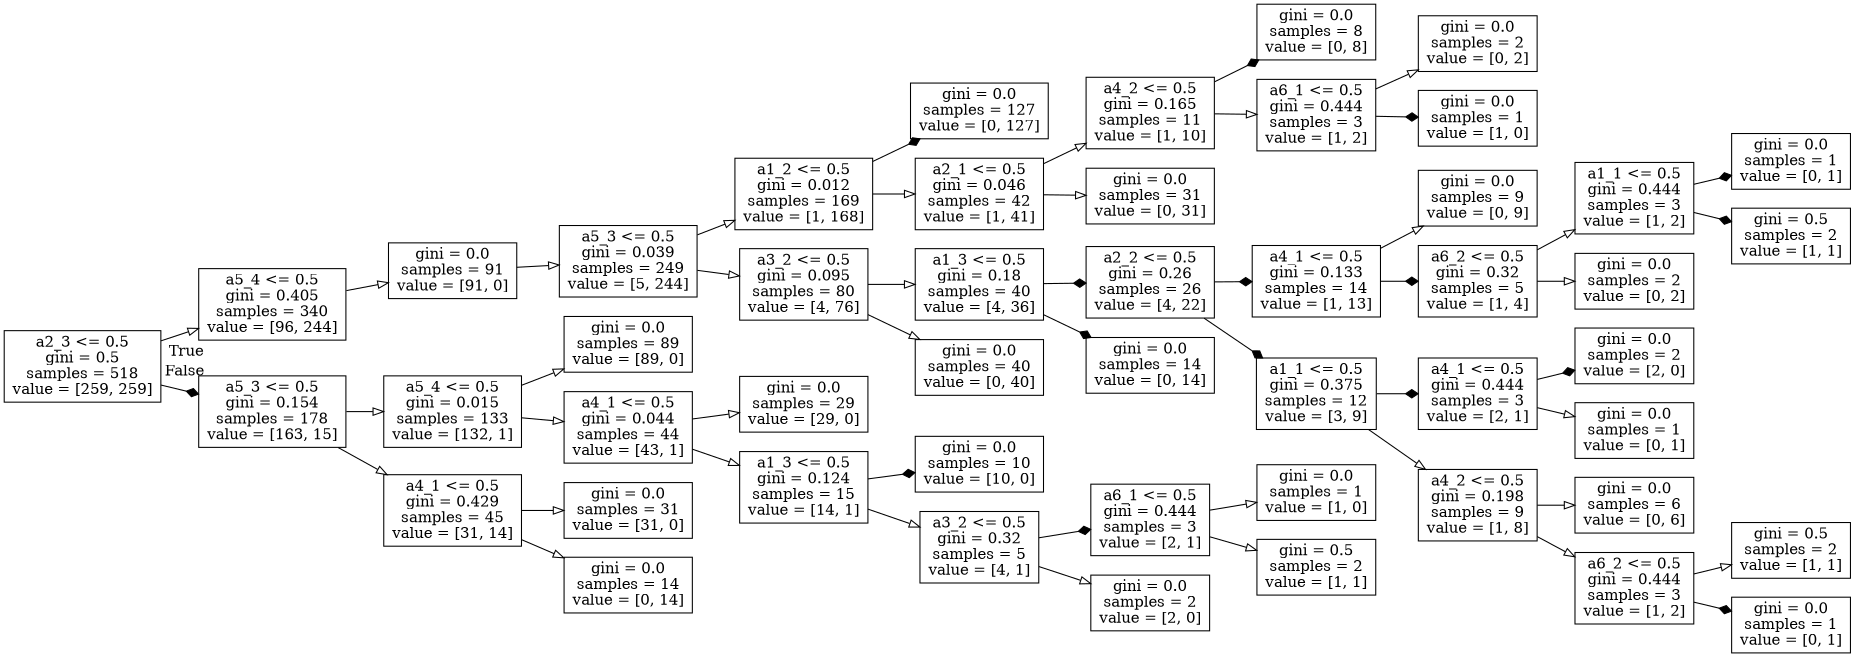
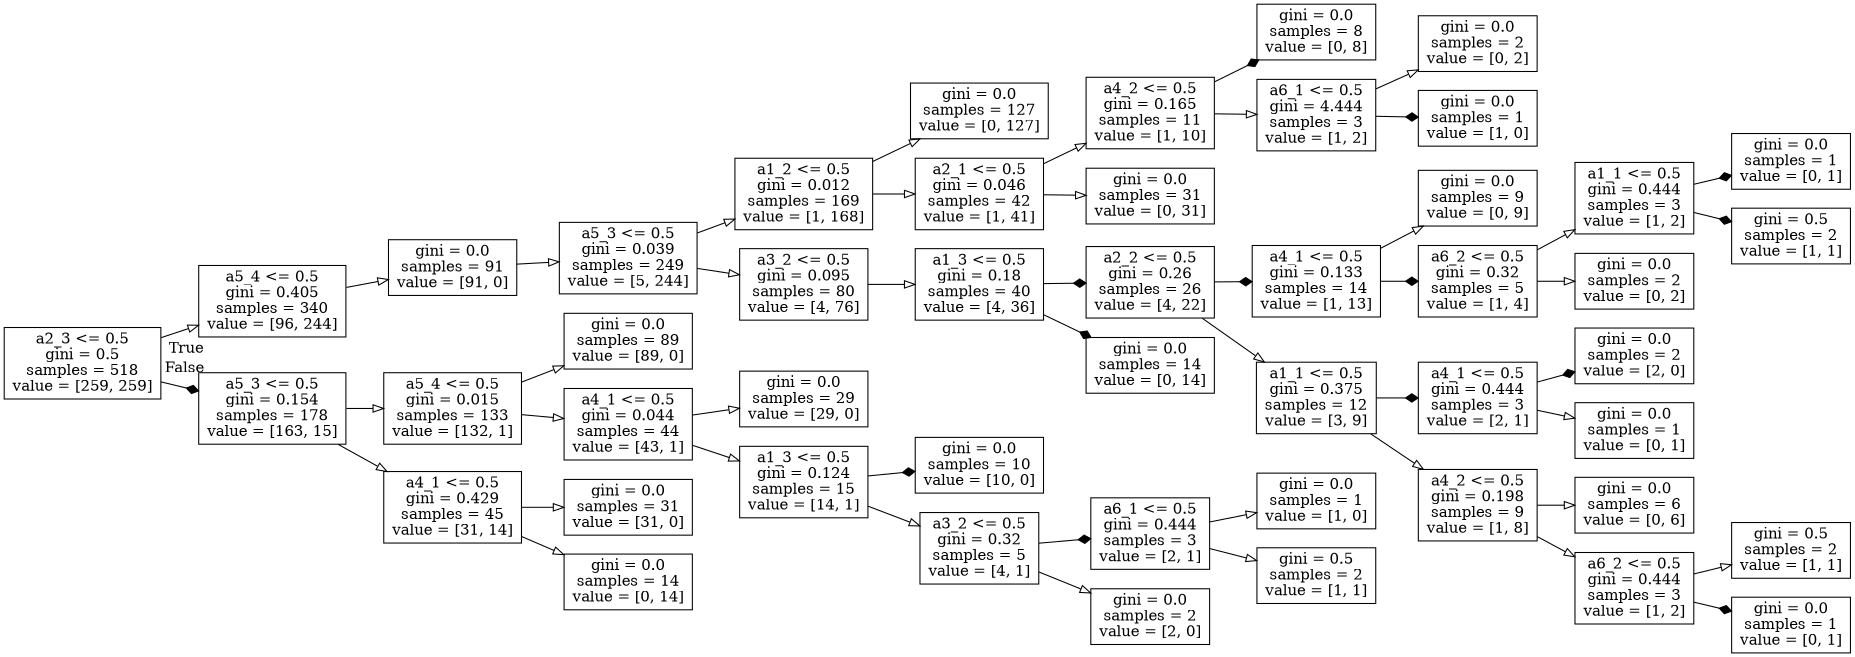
  digraph {
    rankdir=LR
    node [shape=box]
    edge [arrowhead=onormal]
    n1 [label="a2_3 <= 0.5\ngini = 0.5\nsamples = 518\nvalue = [259, 259]"]
    n2 [label="a5_4 <= 0.5\ngini = 0.405\nsamples = 340\nvalue = [96, 244]"]
    n3 [label="a5_3 <= 0.5\ngini = 0.154\nsamples = 178\nvalue = [163, 15]"]
    n4 [label="gini = 0.0\nsamples = 91\nvalue = [91, 0]"]
    n5 [label="a5_4 <= 0.5\ngini = 0.015\nsamples = 133\nvalue = [132, 1]"]
    n6 [label="a4_1 <= 0.5\ngini = 0.429\nsamples = 45\nvalue = [31, 14]"]
    n7 [label="a5_3 <= 0.5\ngini = 0.039\nsamples = 249\nvalue = [5, 244]"]
    n8 [label="a1_2 <= 0.5\ngini = 0.012\nsamples = 169\nvalue = [1, 168]"]
    n9 [label="a3_2 <= 0.5\ngini = 0.095\nsamples = 80\nvalue = [4, 76]"]
    n10 [label="gini = 0.0\nsamples = 127\nvalue = [0, 127]"]
    n11 [label="a2_1 <= 0.5\ngini = 0.046\nsamples = 42\nvalue = [1, 41]"]
    n12 [label="a1_3 <= 0.5\ngini = 0.18\nsamples = 40\nvalue = [4, 36]"]
-   n13 [label="gini = 0.0\nsamples = 40\nvalue = [0, 40]"]
    n14 [label="a4_2 <= 0.5\ngini = 0.165\nsamples = 11\nvalue = [1, 10]"]
    n15 [label="gini = 0.0\nsamples = 31\nvalue = [0, 31]"]
    n16 [label="gini = 0.0\nsamples = 8\nvalue = [0, 8]"]
-   n17 [label="a6_1 <= 0.5\ngini = 0.444\nsamples = 3\nvalue = [1, 2]"]
+   n17 [label="a6_1 <= 0.5\ngini = 4.444\nsamples = 3\nvalue = [1, 2]"]
    n18 [label="gini = 0.0\nsamples = 2\nvalue = [0, 2]"]
    n19 [label="gini = 0.0\nsamples = 1\nvalue = [1, 0]"]
    n20 [label="a2_2 <= 0.5\ngini = 0.26\nsamples = 26\nvalue = [4, 22]"]
    n21 [label="gini = 0.0\nsamples = 14\nvalue = [0, 14]"]
    n22 [label="a4_1 <= 0.5\ngini = 0.133\nsamples = 14\nvalue = [1, 13]"]
    n23 [label="a1_1 <= 0.5\ngini = 0.375\nsamples = 12\nvalue = [3, 9]"]
    n24 [label="gini = 0.0\nsamples = 9\nvalue = [0, 9]"]
    n25 [label="a6_2 <= 0.5\ngini = 0.32\nsamples = 5\nvalue = [1, 4]"]
    n26 [label="a4_1 <= 0.5\ngini = 0.444\nsamples = 3\nvalue = [2, 1]"]
    n27 [label="a4_2 <= 0.5\ngini = 0.198\nsamples = 9\nvalue = [1, 8]"]
    n28 [label="a1_1 <= 0.5\ngini = 0.444\nsamples = 3\nvalue = [1, 2]"]
    n29 [label="gini = 0.0\nsamples = 2\nvalue = [0, 2]"]
    n30 [label="gini = 0.0\nsamples = 1\nvalue = [0, 1]"]
    n31 [label="gini = 0.5\nsamples = 2\nvalue = [1, 1]"]
    n32 [label="gini = 0.0\nsamples = 2\nvalue = [2, 0]"]
    n33 [label="gini = 0.0\nsamples = 1\nvalue = [0, 1]"]
    n34 [label="gini = 0.0\nsamples = 6\nvalue = [0, 6]"]
    n35 [label="a6_2 <= 0.5\ngini = 0.444\nsamples = 3\nvalue = [1, 2]"]
    n36 [label="gini = 0.5\nsamples = 2\nvalue = [1, 1]"]
    n37 [label="gini = 0.0\nsamples = 1\nvalue = [0, 1]"]
    n38 [label="gini = 0.0\nsamples = 89\nvalue = [89, 0]"]
    n39 [label="a4_1 <= 0.5\ngini = 0.044\nsamples = 44\nvalue = [43, 1]"]
    n40 [label="gini = 0.0\nsamples = 31\nvalue = [31, 0]"]
    n41 [label="gini = 0.0\nsamples = 14\nvalue = [0, 14]"]
    n42 [label="gini = 0.0\nsamples = 29\nvalue = [29, 0]"]
    n43 [label="a1_3 <= 0.5\ngini = 0.124\nsamples = 15\nvalue = [14, 1]"]
    n44 [label="gini = 0.0\nsamples = 10\nvalue = [10, 0]"]
    n45 [label="a3_2 <= 0.5\ngini = 0.32\nsamples = 5\nvalue = [4, 1]"]
    n46 [label="a6_1 <= 0.5\ngini = 0.444\nsamples = 3\nvalue = [2, 1]"]
    n47 [label="gini = 0.0\nsamples = 2\nvalue = [2, 0]"]
    n48 [label="gini = 0.0\nsamples = 1\nvalue = [1, 0]"]
    n49 [label="gini = 0.5\nsamples = 2\nvalue = [1, 1]"]
    n1 -> n2 [headlabel=True labelangle=45 labeldistance=2.5]
    n1 -> n3 [arrowhead=diamond headlabel=False labelangle=-45 labeldistance=2.5]
    n2 -> n4
    n3 -> n5
    n3 -> n6
    n4 -> n7
    n5 -> n38
    n5 -> n39
    n6 -> n40
    n6 -> n41
    n7 -> n8
    n7 -> n9
-   n8 -> n10 [arrowhead=diamond]
+   n8 -> n10
    n8 -> n11
    n9 -> n12
-   n9 -> n13
    n11 -> n14
    n11 -> n15
    n12 -> n20 [arrowhead=diamond]
    n12 -> n21 [arrowhead=diamond]
    n14 -> n16 [arrowhead=diamond]
    n14 -> n17
    n17 -> n18
    n17 -> n19 [arrowhead=diamond]
    n20 -> n22 [arrowhead=diamond]
-   n20 -> n23 [arrowhead=diamond]
+   n20 -> n23
    n22 -> n24
    n22 -> n25 [arrowhead=diamond]
    n23 -> n26 [arrowhead=diamond]
    n23 -> n27
    n25 -> n28
    n25 -> n29
    n26 -> n32 [arrowhead=diamond]
    n26 -> n33
    n27 -> n34
    n27 -> n35
    n28 -> n30 [arrowhead=diamond]
    n28 -> n31 [arrowhead=diamond]
    n35 -> n36
    n35 -> n37 [arrowhead=diamond]
    n39 -> n42
    n39 -> n43
    n43 -> n44 [arrowhead=diamond]
    n43 -> n45
    n45 -> n46 [arrowhead=diamond]
    n45 -> n47
    n46 -> n48
    n46 -> n49
  }
